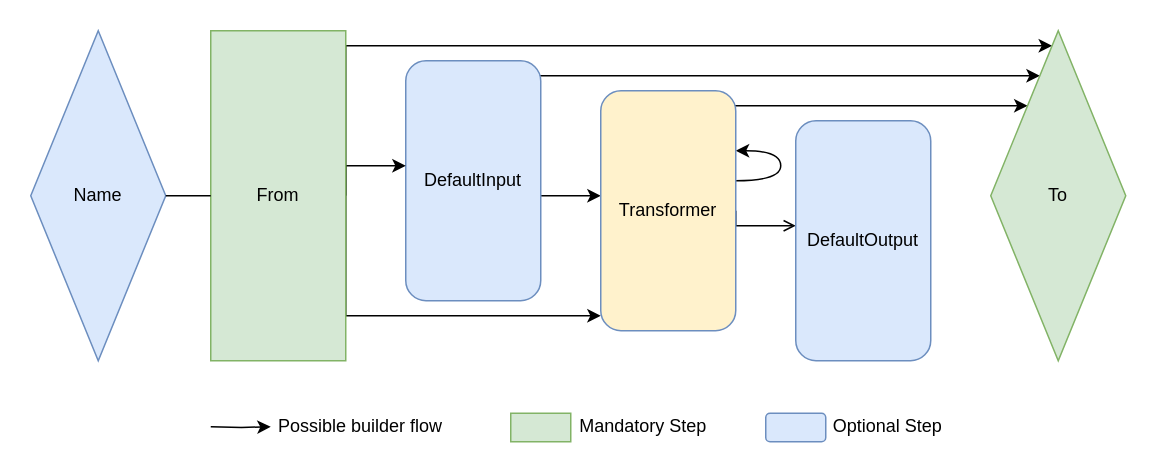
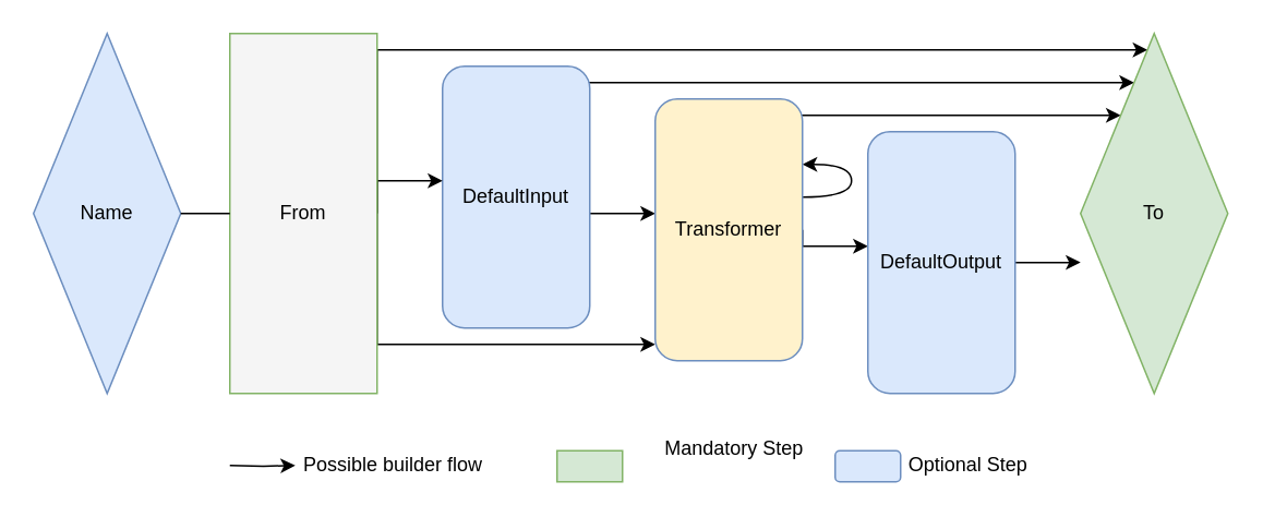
  <mxCell id="0" />
  <mxCell id="1" parent="0" />
  <mxCell id="2" style="edgeStyle=orthogonalEdgeStyle;rounded=0;orthogonalLoop=1;jettySize=auto;html=1;" parent="1" source="4" target="12" edge="1"><mxGeometry relative="1" as="geometry"><Array as="points"><mxPoint x="380" y="130" /><mxPoint x="380" y="130" /></Array></mxGeometry></mxCell>
  <mxCell id="3" style="edgeStyle=orthogonalEdgeStyle;orthogonalLoop=1;jettySize=auto;html=1;exitX=1;exitY=0.5;exitDx=0;exitDy=0;rounded=0;strokeColor=#000000;" parent="1" source="4" target="15" edge="1"><mxGeometry relative="1" as="geometry"><Array as="points"><mxPoint x="350" y="120" /><mxPoint x="350" y="50" /></Array></mxGeometry></mxCell>
  <mxCell id="4" value="DefaultInput" style="rounded=1;whiteSpace=wrap;html=1;fillColor=#dae8fc;strokeColor=#6c8ebf;" parent="1" vertex="1"><mxGeometry x="270" y="40" width="90" height="160" as="geometry" /></mxCell>
  <mxCell id="5" style="edgeStyle=orthogonalEdgeStyle;rounded=0;orthogonalLoop=1;jettySize=auto;html=1;exitX=1;exitY=0.5;exitDx=0;exitDy=0;" parent="1" source="8" target="15" edge="1"><mxGeometry relative="1" as="geometry"><Array as="points"><mxPoint x="230" y="30" /></Array></mxGeometry></mxCell>
  <mxCell id="6" style="edgeStyle=orthogonalEdgeStyle;rounded=0;orthogonalLoop=1;jettySize=auto;html=1;exitX=1;exitY=0.5;exitDx=0;exitDy=0;" parent="1" source="8" edge="1"><mxGeometry relative="1" as="geometry"><mxPoint x="270" y="110" as="targetPoint" /><Array as="points"><mxPoint x="230" y="110" /></Array></mxGeometry></mxCell>
  <mxCell id="7" style="edgeStyle=orthogonalEdgeStyle;rounded=0;orthogonalLoop=1;jettySize=auto;html=1;exitX=1;exitY=0.5;exitDx=0;exitDy=0;" parent="1" source="8" target="12" edge="1"><mxGeometry relative="1" as="geometry"><Array as="points"><mxPoint x="230" y="210" /></Array></mxGeometry></mxCell>
- <mxCell id="8" value="From" style="rounded=0;whiteSpace=wrap;html=1;labelBackgroundColor=none;fillColor=#d5e8d4;strokeColor=#82b366;" parent="1" vertex="1"><mxGeometry x="140" y="20" width="90" height="220" as="geometry" /></mxCell>
+ <mxCell id="8" value="From" style="rounded=0;whiteSpace=wrap;html=1;labelBackgroundColor=none;fillColor=#f5f5f5;strokeColor=#82b366;" parent="1" vertex="1"><mxGeometry x="140" y="20" width="90" height="220" as="geometry" /></mxCell>
  <mxCell id="9" style="edgeStyle=orthogonalEdgeStyle;rounded=0;orthogonalLoop=1;jettySize=auto;html=1;exitX=1;exitY=0.5;exitDx=0;exitDy=0;" parent="1" source="12" target="15" edge="1"><mxGeometry relative="1" as="geometry"><Array as="points"><mxPoint x="480" y="140" /><mxPoint x="480" y="70" /></Array></mxGeometry></mxCell>
- <mxCell id="10" style="edgeStyle=orthogonalEdgeStyle;rounded=0;orthogonalLoop=1;jettySize=auto;html=1;exitX=1;exitY=0.5;exitDx=0;exitDy=0;endArrow=open;" parent="1" source="12" target="14" edge="1"><mxGeometry relative="1" as="geometry"><Array as="points"><mxPoint x="490" y="150" /></Array></mxGeometry></mxCell>
+ <mxCell id="10" style="edgeStyle=orthogonalEdgeStyle;rounded=0;orthogonalLoop=1;jettySize=auto;html=1;exitX=1;exitY=0.5;exitDx=0;exitDy=0;" parent="1" source="12" target="14" edge="1"><mxGeometry relative="1" as="geometry"><Array as="points"><mxPoint x="490" y="150" /></Array></mxGeometry></mxCell>
  <mxCell id="11" style="edgeStyle=orthogonalEdgeStyle;orthogonalLoop=1;jettySize=auto;html=1;entryX=1;entryY=0.25;entryDx=0;entryDy=0;curved=1;" parent="1" edge="1"><mxGeometry relative="1" as="geometry"><mxPoint x="490" y="100" as="targetPoint" /><mxPoint x="490" y="120" as="sourcePoint" /><Array as="points"><mxPoint x="520" y="120" /><mxPoint x="520" y="100" /></Array></mxGeometry></mxCell>
  <mxCell id="12" value="Transformer" style="rounded=1;whiteSpace=wrap;html=1;fillColor=#fff2cc;strokeColor=#6c8ebf;" parent="1" vertex="1"><mxGeometry x="400" y="60" width="90" height="160" as="geometry" /></mxCell>
+ <mxCell id="13" style="edgeStyle=orthogonalEdgeStyle;rounded=0;orthogonalLoop=1;jettySize=auto;html=1;exitX=1;exitY=0.5;exitDx=0;exitDy=0;entryX=0;entryY=0.636;entryDx=0;entryDy=0;entryPerimeter=0;" parent="1" source="14" target="15" edge="1"><mxGeometry relative="1" as="geometry"><mxPoint x="640" y="170" as="targetPoint" /><Array as="points"><mxPoint x="640" y="160" /></Array></mxGeometry></mxCell>
  <mxCell id="14" value="DefaultOutput" style="rounded=1;whiteSpace=wrap;html=1;fillColor=#dae8fc;strokeColor=#6c8ebf;" parent="1" vertex="1"><mxGeometry x="530" y="80" width="90" height="160" as="geometry" /></mxCell>
  <mxCell id="15" value="To" style="rhombus;whiteSpace=wrap;html=1;labelBackgroundColor=none;fillColor=#d5e8d4;strokeColor=#82b366;" parent="1" vertex="1"><mxGeometry x="660" y="20" width="90" height="220" as="geometry" /></mxCell>
  <mxCell id="16" value="" style="rounded=1;whiteSpace=wrap;html=1;fillColor=#dae8fc;strokeColor=#6c8ebf;" parent="1" vertex="1"><mxGeometry x="510" y="275" width="40" height="19" as="geometry" /></mxCell>
  <mxCell id="17" value="" style="rounded=0;whiteSpace=wrap;html=1;labelBackgroundColor=none;fillColor=#d5e8d4;strokeColor=#82b366;" parent="1" vertex="1"><mxGeometry x="340" y="275" width="40" height="19" as="geometry" /></mxCell>
  <mxCell id="18" style="edgeStyle=orthogonalEdgeStyle;rounded=0;orthogonalLoop=1;jettySize=auto;html=1;exitX=1;exitY=0.5;exitDx=0;exitDy=0;" parent="1" edge="1"><mxGeometry relative="1" as="geometry"><mxPoint x="140" y="284" as="sourcePoint" /><mxPoint x="180" y="284" as="targetPoint" /></mxGeometry></mxCell>
  <mxCell id="19" value="Possible builder flow" style="text;html=1;strokeColor=none;fillColor=none;align=center;verticalAlign=middle;whiteSpace=wrap;rounded=0;labelBackgroundColor=none;" parent="1" vertex="1"><mxGeometry x="180" y="274" width="120" height="20" as="geometry" /></mxCell>
- <mxCell id="20" value="Mandatory Step" style="text;html=1;strokeColor=none;fillColor=none;align=center;verticalAlign=middle;whiteSpace=wrap;rounded=0;labelBackgroundColor=none;" parent="1" vertex="1"><mxGeometry x="382" y="274" width="93" height="20" as="geometry" /></mxCell>
+ <mxCell id="20" value="Mandatory Step" style="text;html=1;strokeColor=none;fillColor=none;align=center;verticalAlign=middle;whiteSpace=wrap;rounded=0;labelBackgroundColor=none;" parent="1" vertex="1"><mxGeometry x="402" y="264" width="93" height="20" as="geometry" /></mxCell>
  <mxCell id="21" value="Optional Step" style="text;html=1;strokeColor=none;fillColor=none;align=center;verticalAlign=middle;whiteSpace=wrap;rounded=0;labelBackgroundColor=none;" parent="1" vertex="1"><mxGeometry x="550" y="274" width="83" height="20" as="geometry" /></mxCell>
  <mxCell id="22" value="Name" style="rhombus;whiteSpace=wrap;html=1;fillColor=#dae8fc;strokeColor=#6c8ebf;" vertex="1" parent="1"><mxGeometry x="20" y="20" width="90" height="220" as="geometry" /></mxCell>
  <mxCell id="23" value="" style="endArrow=none;html=1;exitX=1;exitY=0.5;exitDx=0;exitDy=0;entryX=0;entryY=0.5;entryDx=0;entryDy=0;" edge="1" parent="1" source="22" target="8"><mxGeometry width="50" height="50" relative="1" as="geometry"><mxPoint x="300" y="240" as="sourcePoint" /><mxPoint x="350" y="190" as="targetPoint" /></mxGeometry></mxCell>
